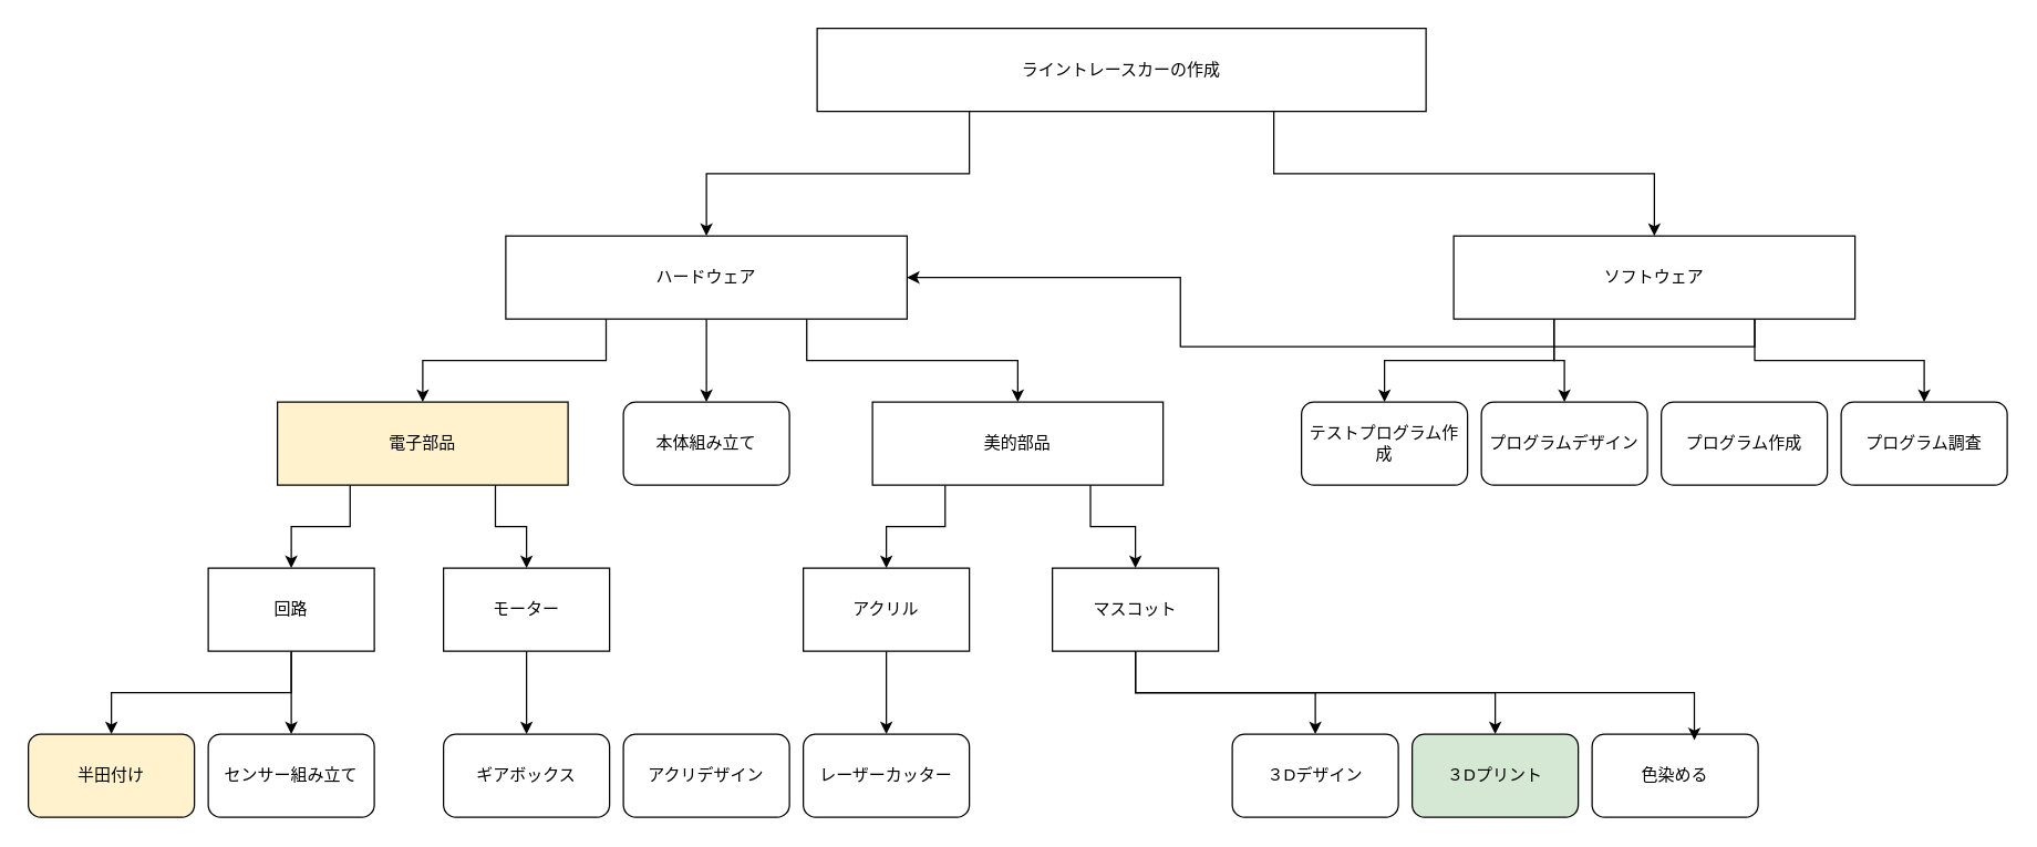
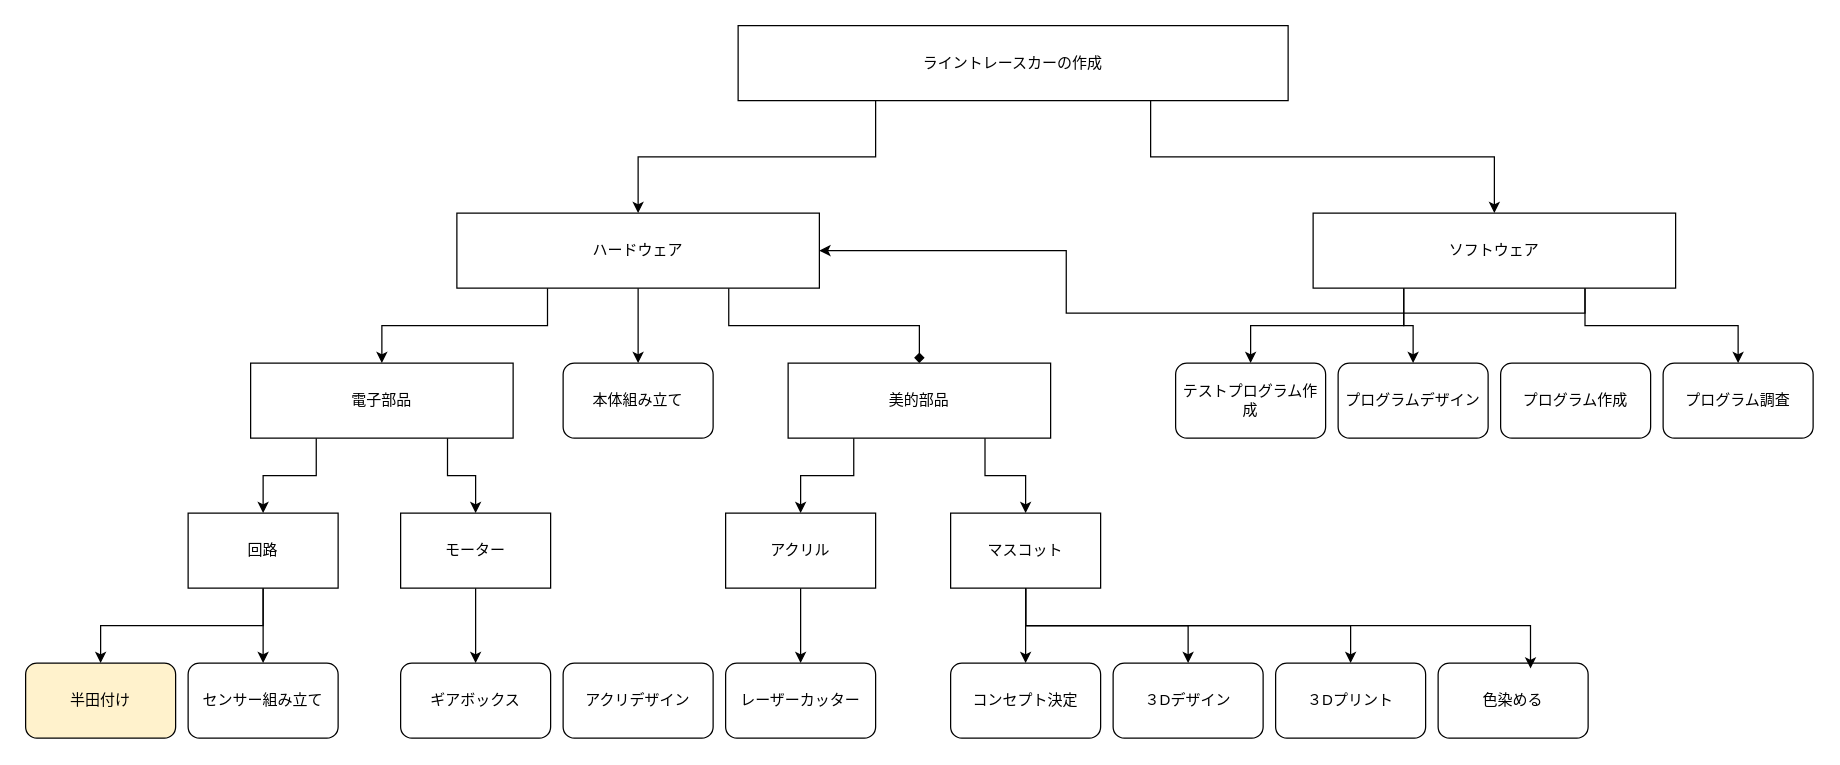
  <mxCell id="0" />
  <mxCell id="1" parent="0" />
  <mxCell id="2" style="edgeStyle=orthogonalEdgeStyle;rounded=0;orthogonalLoop=1;jettySize=auto;html=1;exitX=0.25;exitY=1;exitDx=0;exitDy=0;entryX=0.5;entryY=0;entryDx=0;entryDy=0;" edge="1" parent="1" source="4" target="8"><mxGeometry relative="1" as="geometry" /></mxCell>
  <mxCell id="3" style="edgeStyle=orthogonalEdgeStyle;rounded=0;orthogonalLoop=1;jettySize=auto;html=1;exitX=0.75;exitY=1;exitDx=0;exitDy=0;entryX=0.5;entryY=0;entryDx=0;entryDy=0;" edge="1" parent="1" source="4" target="13"><mxGeometry relative="1" as="geometry" /></mxCell>
  <mxCell id="4" value="ライントレースカーの作成" style="rounded=0;whiteSpace=wrap;html=1;" vertex="1" parent="1"><mxGeometry x="590" y="20" width="440" height="60" as="geometry" /></mxCell>
  <mxCell id="5" style="edgeStyle=orthogonalEdgeStyle;rounded=0;orthogonalLoop=1;jettySize=auto;html=1;exitX=0.25;exitY=1;exitDx=0;exitDy=0;" edge="1" parent="1" source="8" target="16"><mxGeometry relative="1" as="geometry" /></mxCell>
- <mxCell id="6" style="edgeStyle=orthogonalEdgeStyle;rounded=0;orthogonalLoop=1;jettySize=auto;html=1;exitX=0.75;exitY=1;exitDx=0;exitDy=0;entryX=0.5;entryY=0;entryDx=0;entryDy=0;" edge="1" parent="1" source="8" target="19"><mxGeometry relative="1" as="geometry" /></mxCell>
+ <mxCell id="6" style="edgeStyle=orthogonalEdgeStyle;rounded=0;orthogonalLoop=1;jettySize=auto;html=1;exitX=0.75;exitY=1;exitDx=0;exitDy=0;entryX=0.5;entryY=0;entryDx=0;entryDy=0;endArrow=diamond;" edge="1" parent="1" source="8" target="19"><mxGeometry relative="1" as="geometry" /></mxCell>
  <mxCell id="7" style="edgeStyle=orthogonalEdgeStyle;rounded=0;orthogonalLoop=1;jettySize=auto;html=1;exitX=0.5;exitY=1;exitDx=0;exitDy=0;entryX=0.5;entryY=0;entryDx=0;entryDy=0;" edge="1" parent="1" source="8" target="44"><mxGeometry relative="1" as="geometry" /></mxCell>
  <mxCell id="8" value="ハードウェア" style="rounded=0;whiteSpace=wrap;html=1;" vertex="1" parent="1"><mxGeometry x="365" y="170" width="290" height="60" as="geometry" /></mxCell>
  <mxCell id="9" style="edgeStyle=orthogonalEdgeStyle;rounded=0;orthogonalLoop=1;jettySize=auto;html=1;exitX=0.25;exitY=1;exitDx=0;exitDy=0;entryX=0.5;entryY=0;entryDx=0;entryDy=0;" edge="1" parent="1" source="13" target="40"><mxGeometry relative="1" as="geometry" /></mxCell>
  <mxCell id="10" style="edgeStyle=orthogonalEdgeStyle;rounded=0;orthogonalLoop=1;jettySize=auto;html=1;exitX=0.25;exitY=1;exitDx=0;exitDy=0;entryX=0.5;entryY=0;entryDx=0;entryDy=0;" edge="1" parent="1" source="13" target="41"><mxGeometry relative="1" as="geometry" /></mxCell>
  <mxCell id="11" style="edgeStyle=orthogonalEdgeStyle;rounded=0;orthogonalLoop=1;jettySize=auto;html=1;exitX=0.75;exitY=1;exitDx=0;exitDy=0;" edge="1" parent="1" source="13" target="8"><mxGeometry relative="1" as="geometry" /></mxCell>
  <mxCell id="12" style="edgeStyle=orthogonalEdgeStyle;rounded=0;orthogonalLoop=1;jettySize=auto;html=1;exitX=0.75;exitY=1;exitDx=0;exitDy=0;entryX=0.5;entryY=0;entryDx=0;entryDy=0;" edge="1" parent="1" source="13" target="43"><mxGeometry relative="1" as="geometry" /></mxCell>
  <mxCell id="13" value="ソフトウェア" style="rounded=0;whiteSpace=wrap;html=1;" vertex="1" parent="1"><mxGeometry x="1050" y="170" width="290" height="60" as="geometry" /></mxCell>
  <mxCell id="14" style="edgeStyle=orthogonalEdgeStyle;rounded=0;orthogonalLoop=1;jettySize=auto;html=1;exitX=0.25;exitY=1;exitDx=0;exitDy=0;entryX=0.5;entryY=0;entryDx=0;entryDy=0;" edge="1" parent="1" source="16" target="28"><mxGeometry relative="1" as="geometry" /></mxCell>
  <mxCell id="15" style="edgeStyle=orthogonalEdgeStyle;rounded=0;orthogonalLoop=1;jettySize=auto;html=1;exitX=0.75;exitY=1;exitDx=0;exitDy=0;entryX=0.5;entryY=0;entryDx=0;entryDy=0;" edge="1" parent="1" source="16" target="30"><mxGeometry relative="1" as="geometry" /></mxCell>
- <mxCell id="16" value="電子部品" style="rounded=0;whiteSpace=wrap;html=1;fillColor=#fff2cc;" vertex="1" parent="1"><mxGeometry x="200" y="290" width="210" height="60" as="geometry" /></mxCell>
+ <mxCell id="16" value="電子部品" style="rounded=0;whiteSpace=wrap;html=1;" vertex="1" parent="1"><mxGeometry x="200" y="290" width="210" height="60" as="geometry" /></mxCell>
  <mxCell id="17" style="edgeStyle=orthogonalEdgeStyle;rounded=0;orthogonalLoop=1;jettySize=auto;html=1;exitX=0.25;exitY=1;exitDx=0;exitDy=0;entryX=0.5;entryY=0;entryDx=0;entryDy=0;" edge="1" parent="1" source="19" target="21"><mxGeometry relative="1" as="geometry" /></mxCell>
  <mxCell id="18" style="edgeStyle=orthogonalEdgeStyle;rounded=0;orthogonalLoop=1;jettySize=auto;html=1;exitX=0.75;exitY=1;exitDx=0;exitDy=0;entryX=0.5;entryY=0;entryDx=0;entryDy=0;" edge="1" parent="1" source="19" target="25"><mxGeometry relative="1" as="geometry" /></mxCell>
  <mxCell id="19" value="美的部品" style="rounded=0;whiteSpace=wrap;html=1;" vertex="1" parent="1"><mxGeometry x="630" y="290" width="210" height="60" as="geometry" /></mxCell>
  <mxCell id="20" style="edgeStyle=orthogonalEdgeStyle;rounded=0;orthogonalLoop=1;jettySize=auto;html=1;exitX=0.5;exitY=1;exitDx=0;exitDy=0;entryX=0.5;entryY=0;entryDx=0;entryDy=0;" edge="1" parent="1" source="21" target="35"><mxGeometry relative="1" as="geometry" /></mxCell>
  <mxCell id="21" value="アクリル" style="rounded=0;whiteSpace=wrap;html=1;" vertex="1" parent="1"><mxGeometry x="580" y="410" width="120" height="60" as="geometry" /></mxCell>
+ <mxCell id="22" style="edgeStyle=orthogonalEdgeStyle;rounded=0;orthogonalLoop=1;jettySize=auto;html=1;exitX=0.5;exitY=1;exitDx=0;exitDy=0;" edge="1" parent="1" source="25" target="36"><mxGeometry relative="1" as="geometry" /></mxCell>
  <mxCell id="23" style="edgeStyle=orthogonalEdgeStyle;rounded=0;orthogonalLoop=1;jettySize=auto;html=1;exitX=0.5;exitY=1;exitDx=0;exitDy=0;entryX=0.5;entryY=0;entryDx=0;entryDy=0;" edge="1" parent="1" source="25" target="37"><mxGeometry relative="1" as="geometry" /></mxCell>
  <mxCell id="24" style="edgeStyle=orthogonalEdgeStyle;rounded=0;orthogonalLoop=1;jettySize=auto;html=1;exitX=0.5;exitY=1;exitDx=0;exitDy=0;" edge="1" parent="1" source="25" target="38"><mxGeometry relative="1" as="geometry" /></mxCell>
  <mxCell id="25" value="マスコット" style="rounded=0;whiteSpace=wrap;html=1;" vertex="1" parent="1"><mxGeometry x="760" y="410" width="120" height="60" as="geometry" /></mxCell>
  <mxCell id="26" style="edgeStyle=orthogonalEdgeStyle;rounded=0;orthogonalLoop=1;jettySize=auto;html=1;exitX=0.5;exitY=1;exitDx=0;exitDy=0;entryX=0.5;entryY=0;entryDx=0;entryDy=0;" edge="1" parent="1" source="28" target="31"><mxGeometry relative="1" as="geometry" /></mxCell>
  <mxCell id="27" style="edgeStyle=orthogonalEdgeStyle;rounded=0;orthogonalLoop=1;jettySize=auto;html=1;exitX=0.5;exitY=1;exitDx=0;exitDy=0;" edge="1" parent="1" source="28" target="32"><mxGeometry relative="1" as="geometry" /></mxCell>
  <mxCell id="28" value="回路" style="rounded=0;whiteSpace=wrap;html=1;" vertex="1" parent="1"><mxGeometry x="150" y="410" width="120" height="60" as="geometry" /></mxCell>
  <mxCell id="29" style="edgeStyle=orthogonalEdgeStyle;rounded=0;orthogonalLoop=1;jettySize=auto;html=1;exitX=0.5;exitY=1;exitDx=0;exitDy=0;entryX=0.5;entryY=0;entryDx=0;entryDy=0;" edge="1" parent="1" source="30" target="33"><mxGeometry relative="1" as="geometry" /></mxCell>
  <mxCell id="30" value="モーター" style="rounded=0;whiteSpace=wrap;html=1;" vertex="1" parent="1"><mxGeometry y="410" width="120" height="60" as="geometry" x="320" /></mxCell>
  <mxCell id="31" value="半田付け" style="rounded=1;whiteSpace=wrap;html=1;fillColor=#fff2cc;" vertex="1" parent="1"><mxGeometry x="20" y="530" width="120" height="60" as="geometry" /></mxCell>
  <mxCell id="32" value="センサー組み立て" style="rounded=1;whiteSpace=wrap;html=1;" vertex="1" parent="1"><mxGeometry x="150" y="530" width="120" height="60" as="geometry" /></mxCell>
  <mxCell id="33" value="ギアボックス" style="rounded=1;whiteSpace=wrap;html=1;" vertex="1" parent="1"><mxGeometry y="530" width="120" height="60" as="geometry" x="320" /></mxCell>
  <mxCell id="34" value="アクリデザイン" style="rounded=1;whiteSpace=wrap;html=1;" vertex="1" parent="1"><mxGeometry x="450" y="530" width="120" height="60" as="geometry" /></mxCell>
  <mxCell id="35" value="レーザーカッター" style="rounded=1;whiteSpace=wrap;html=1;" vertex="1" parent="1"><mxGeometry x="580" y="530" width="120" height="60" as="geometry" /></mxCell>
+ <mxCell id="36" value="コンセプト決定" style="rounded=1;whiteSpace=wrap;html=1;" vertex="1" parent="1"><mxGeometry x="760" y="530" width="120" height="60" as="geometry" /></mxCell>
  <mxCell id="37" value="３Dデザイン" style="rounded=1;whiteSpace=wrap;html=1;" vertex="1" parent="1"><mxGeometry x="890" y="530" width="120" height="60" as="geometry" /></mxCell>
- <mxCell id="38" value="３Dプリント" style="rounded=1;whiteSpace=wrap;html=1;fillColor=#d5e8d4;" vertex="1" parent="1"><mxGeometry x="1020" y="530" width="120" height="60" as="geometry" /></mxCell>
+ <mxCell id="38" value="３Dプリント" style="rounded=1;whiteSpace=wrap;html=1;" vertex="1" parent="1"><mxGeometry x="1020" y="530" width="120" height="60" as="geometry" /></mxCell>
  <mxCell id="39" value="色染める" style="rounded=1;whiteSpace=wrap;html=1;" vertex="1" parent="1"><mxGeometry x="1150" y="530" width="120" height="60" as="geometry" /></mxCell>
  <mxCell id="40" value="テストプログラム作成" style="rounded=1;whiteSpace=wrap;html=1;" vertex="1" parent="1"><mxGeometry x="940" y="290" width="120" height="60" as="geometry" /></mxCell>
  <mxCell id="41" value="プログラムデザイン" style="rounded=1;whiteSpace=wrap;html=1;" vertex="1" parent="1"><mxGeometry x="1070" y="290" width="120" height="60" as="geometry" /></mxCell>
  <mxCell id="42" value="プログラム作成" style="rounded=1;whiteSpace=wrap;html=1;" vertex="1" parent="1"><mxGeometry x="1200" y="290" width="120" height="60" as="geometry" /></mxCell>
  <mxCell id="43" value="プログラム調査" style="rounded=1;whiteSpace=wrap;html=1;" vertex="1" parent="1"><mxGeometry x="1330" y="290" width="120" height="60" as="geometry" /></mxCell>
  <mxCell id="44" value="本体組み立て" style="rounded=1;whiteSpace=wrap;html=1;" vertex="1" parent="1"><mxGeometry x="450" y="290" width="120" height="60" as="geometry" /></mxCell>
  <mxCell id="45" style="edgeStyle=orthogonalEdgeStyle;rounded=0;orthogonalLoop=1;jettySize=auto;html=1;exitX=0.5;exitY=1;exitDx=0;exitDy=0;entryX=0.616;entryY=0.071;entryDx=0;entryDy=0;entryPerimeter=0;" edge="1" parent="1" source="25" target="39"><mxGeometry relative="1" as="geometry" /></mxCell>
